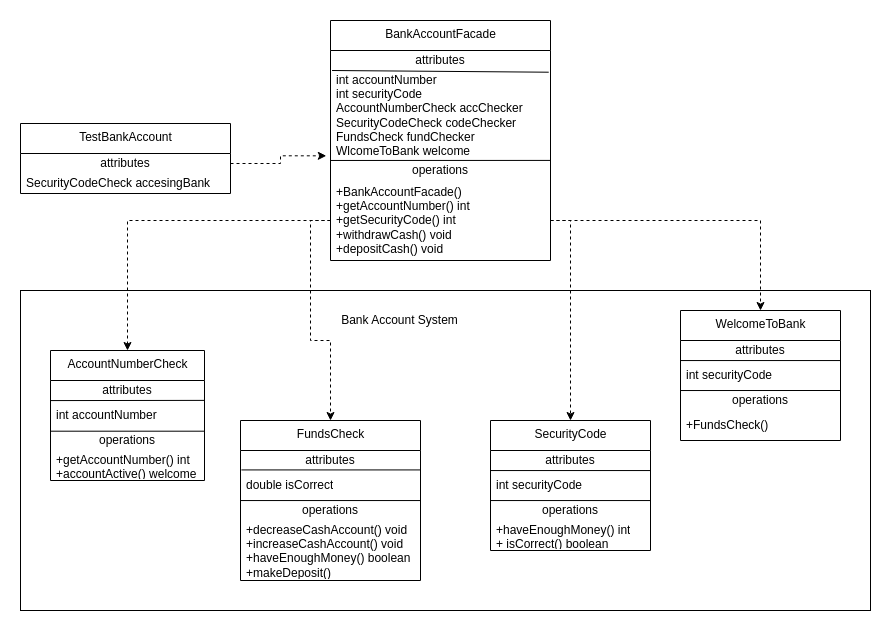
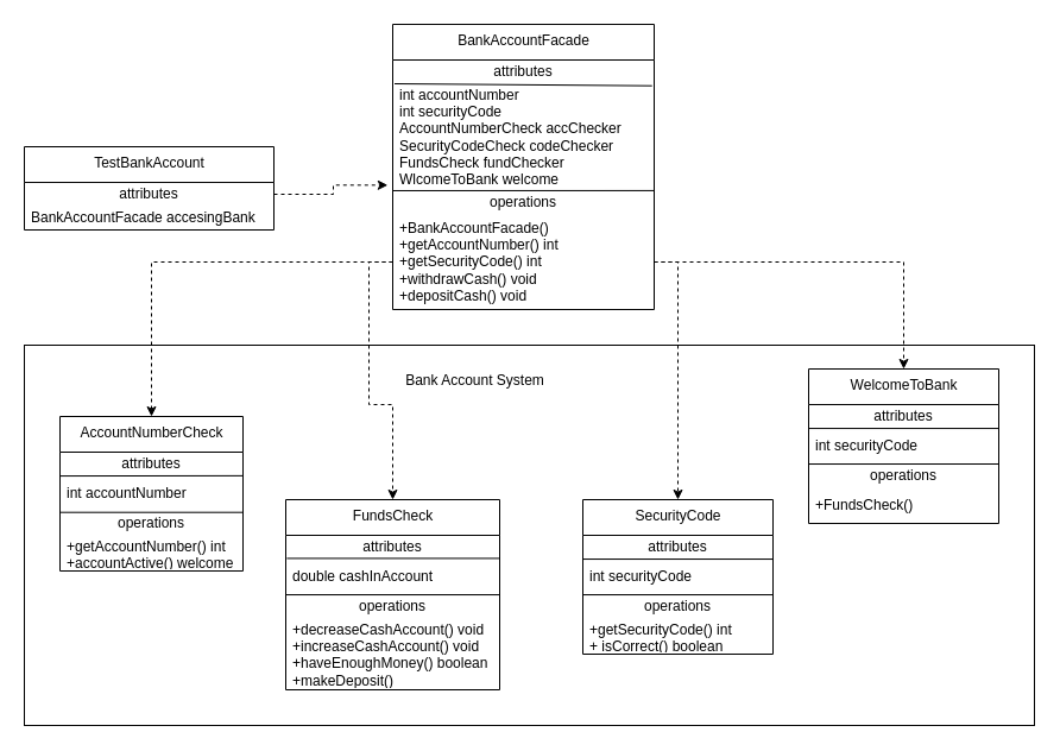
  <mxCell id="0" />
  <mxCell id="1" parent="0" />
  <mxCell id="2" value="BankAccountFacade" style="swimlane;fontStyle=0;align=center;verticalAlign=top;childLayout=stackLayout;horizontal=1;startSize=30;horizontalStack=0;resizeParent=1;resizeParentMax=0;resizeLast=0;collapsible=0;marginBottom=0;html=1;" parent="1" vertex="1"><mxGeometry x="330" y="20" width="220" height="240" as="geometry" /></mxCell>
  <mxCell id="3" value="attributes" style="text;html=1;strokeColor=none;fillColor=none;align=center;verticalAlign=middle;spacingLeft=4;spacingRight=4;overflow=hidden;rotatable=0;points=[[0,0.5],[1,0.5]];portConstraint=eastwest;" parent="2" vertex="1"><mxGeometry y="30" width="220" height="20" as="geometry" /></mxCell>
  <mxCell id="4" value="int accountNumber&lt;br&gt;int securityCode&lt;br&gt;AccountNumberCheck accChecker&lt;br&gt;SecurityCodeCheck codeChecker&lt;br&gt;FundsCheck fundChecker&lt;br&gt;WlcomeToBank welcome" style="text;html=1;align=left;verticalAlign=middle;spacingLeft=4;spacingRight=4;overflow=hidden;rotatable=0;points=[[0,0.5],[1,0.5]];portConstraint=eastwest;" parent="2" vertex="1"><mxGeometry y="50" width="220" height="90" as="geometry" /></mxCell>
  <mxCell id="5" value="operations" style="text;html=1;fillColor=none;align=center;verticalAlign=middle;spacingLeft=4;spacingRight=4;overflow=hidden;rotatable=0;points=[[0,0.5],[1,0.5]];portConstraint=eastwest;" parent="2" vertex="1"><mxGeometry y="140" width="220" height="20" as="geometry" /></mxCell>
  <mxCell id="6" value="" style="endArrow=none;html=1;entryX=0.998;entryY=0.999;entryDx=0;entryDy=0;entryPerimeter=0;exitX=0.001;exitY=-0.001;exitDx=0;exitDy=0;exitPerimeter=0;" parent="2" source="5" target="4" edge="1"><mxGeometry width="50" height="50" relative="1" as="geometry"><mxPoint x="1.65" y="140" as="sourcePoint" /><mxPoint x="218.35" y="141.71" as="targetPoint" /></mxGeometry></mxCell>
  <mxCell id="7" value="+BankAccountFacade()&lt;br&gt;+getAccountNumber() int&lt;br&gt;+getSecurityCode() int&lt;br&gt;+withdrawCash() void&lt;br&gt;+depositCash() void" style="text;html=1;strokeColor=none;fillColor=none;align=left;verticalAlign=middle;spacingLeft=4;spacingRight=4;overflow=hidden;rotatable=0;points=[[0,0.5],[1,0.5]];portConstraint=eastwest;" parent="2" vertex="1"><mxGeometry y="160" width="220" height="80" as="geometry" /></mxCell>
  <mxCell id="8" value="" style="endArrow=none;html=1;entryX=0.992;entryY=0.019;entryDx=0;entryDy=0;entryPerimeter=0;exitX=0.007;exitY=0;exitDx=0;exitDy=0;exitPerimeter=0;" parent="2" source="4" target="4" edge="1"><mxGeometry width="50" height="50" relative="1" as="geometry"><mxPoint x="80" y="330" as="sourcePoint" /><mxPoint x="130" y="280" as="targetPoint" /></mxGeometry></mxCell>
  <mxCell id="9" value="" style="rounded=0;whiteSpace=wrap;html=1;fillColor=none;" parent="1" vertex="1"><mxGeometry y="290" width="850" height="320" as="geometry" x="20" /></mxCell>
  <mxCell id="10" style="edgeStyle=orthogonalEdgeStyle;rounded=0;orthogonalLoop=1;jettySize=auto;html=1;exitX=1;exitY=0.5;exitDx=0;exitDy=0;entryX=0.5;entryY=0;entryDx=0;entryDy=0;dashed=1;" parent="1" source="7" target="39" edge="1"><mxGeometry relative="1" as="geometry"><mxPoint x="780" y="310" as="targetPoint" /></mxGeometry></mxCell>
  <mxCell id="11" style="edgeStyle=orthogonalEdgeStyle;rounded=0;orthogonalLoop=1;jettySize=auto;html=1;exitX=1;exitY=0.5;exitDx=0;exitDy=0;dashed=1;entryX=0.5;entryY=0;entryDx=0;entryDy=0;" parent="1" source="7" target="31" edge="1"><mxGeometry relative="1" as="geometry"><mxPoint x="590" y="380" as="targetPoint" /></mxGeometry></mxCell>
  <mxCell id="12" style="edgeStyle=orthogonalEdgeStyle;rounded=0;orthogonalLoop=1;jettySize=auto;html=1;exitX=0;exitY=0.5;exitDx=0;exitDy=0;dashed=1;" parent="1" source="7" target="17" edge="1"><mxGeometry relative="1" as="geometry"><mxPoint x="135" y="320" as="targetPoint" /></mxGeometry></mxCell>
  <mxCell id="13" value="TestBankAccount" style="swimlane;fontStyle=0;align=center;verticalAlign=top;childLayout=stackLayout;horizontal=1;startSize=30;horizontalStack=0;resizeParent=1;resizeParentMax=0;resizeLast=0;collapsible=0;marginBottom=0;html=1;" parent="1" vertex="1"><mxGeometry y="123" width="210" height="70" as="geometry" x="20" /></mxCell>
  <mxCell id="14" value="attributes" style="text;html=1;strokeColor=none;fillColor=none;align=center;verticalAlign=middle;spacingLeft=4;spacingRight=4;overflow=hidden;rotatable=0;points=[[0,0.5],[1,0.5]];portConstraint=eastwest;" parent="13" vertex="1"><mxGeometry y="30" width="210" height="20" as="geometry" /></mxCell>
- <mxCell id="15" value="SecurityCodeCheck accesingBank" style="text;html=1;strokeColor=none;fillColor=none;align=left;verticalAlign=middle;spacingLeft=4;spacingRight=4;overflow=hidden;rotatable=0;points=[[0,0.5],[1,0.5]];portConstraint=eastwest;" parent="13" vertex="1"><mxGeometry y="50" width="210" height="20" as="geometry" /></mxCell>
+ <mxCell id="15" value="BankAccountFacade accesingBank" style="text;html=1;strokeColor=none;fillColor=none;align=left;verticalAlign=middle;spacingLeft=4;spacingRight=4;overflow=hidden;rotatable=0;points=[[0,0.5],[1,0.5]];portConstraint=eastwest;" parent="13" vertex="1"><mxGeometry y="50" width="210" height="20" as="geometry" /></mxCell>
  <mxCell id="16" style="edgeStyle=orthogonalEdgeStyle;rounded=0;orthogonalLoop=1;jettySize=auto;html=1;exitX=1;exitY=0.5;exitDx=0;exitDy=0;entryX=-0.019;entryY=-0.233;entryDx=0;entryDy=0;entryPerimeter=0;dashed=1;" parent="1" source="14" target="5" edge="1"><mxGeometry relative="1" as="geometry" /></mxCell>
  <mxCell id="17" value="AccountNumberCheck" style="swimlane;fontStyle=0;align=center;verticalAlign=top;childLayout=stackLayout;horizontal=1;startSize=30;horizontalStack=0;resizeParent=1;resizeParentMax=0;resizeLast=0;collapsible=0;marginBottom=0;html=1;" parent="1" vertex="1"><mxGeometry x="50" y="350" width="154" height="130" as="geometry" /></mxCell>
  <mxCell id="18" value="attributes" style="text;html=1;strokeColor=none;fillColor=none;align=center;verticalAlign=middle;spacingLeft=4;spacingRight=4;overflow=hidden;rotatable=0;points=[[0,0.5],[1,0.5]];portConstraint=eastwest;" parent="17" vertex="1"><mxGeometry y="30" width="154" height="20" as="geometry" /></mxCell>
  <mxCell id="19" value="int accountNumber" style="text;html=1;fillColor=none;align=left;verticalAlign=middle;spacingLeft=4;spacingRight=4;overflow=hidden;rotatable=0;points=[[0,0.5],[1,0.5]];portConstraint=eastwest;" parent="17" vertex="1"><mxGeometry y="50" width="154" height="30" as="geometry" /></mxCell>
  <mxCell id="20" value="" style="endArrow=none;html=1;entryX=0.998;entryY=1.023;entryDx=0;entryDy=0;entryPerimeter=0;exitX=-0.002;exitY=0.035;exitDx=0;exitDy=0;exitPerimeter=0;" parent="17" source="21" target="19" edge="1"><mxGeometry width="50" height="50" relative="1" as="geometry"><mxPoint x="60" y="120" as="sourcePoint" /><mxPoint x="110" y="70" as="targetPoint" /></mxGeometry></mxCell>
  <mxCell id="21" value="operations" style="text;html=1;fillColor=none;align=center;verticalAlign=middle;spacingLeft=4;spacingRight=4;overflow=hidden;rotatable=0;points=[[0,0.5],[1,0.5]];portConstraint=eastwest;" parent="17" vertex="1"><mxGeometry y="80" width="154" height="20" as="geometry" /></mxCell>
  <mxCell id="22" value="+getAccountNumber() int&lt;br&gt;+accountActive() welcome" style="text;html=1;strokeColor=none;fillColor=none;align=left;verticalAlign=middle;spacingLeft=4;spacingRight=4;overflow=hidden;rotatable=0;points=[[0,0.5],[1,0.5]];portConstraint=eastwest;" parent="17" vertex="1"><mxGeometry y="100" width="154" height="30" as="geometry" /></mxCell>
  <mxCell id="23" value="" style="endArrow=none;html=1;entryX=0.997;entryY=-0.004;entryDx=0;entryDy=0;entryPerimeter=0;exitX=0;exitY=0.003;exitDx=0;exitDy=0;exitPerimeter=0;" parent="17" source="19" target="19" edge="1"><mxGeometry width="50" height="50" relative="1" as="geometry"><mxPoint x="-2" y="48" as="sourcePoint" /><mxPoint x="210" y="-20" as="targetPoint" /></mxGeometry></mxCell>
  <mxCell id="24" value="FundsCheck" style="swimlane;fontStyle=0;align=center;verticalAlign=top;childLayout=stackLayout;horizontal=1;startSize=30;horizontalStack=0;resizeParent=1;resizeParentMax=0;resizeLast=0;collapsible=0;marginBottom=0;html=1;" parent="1" vertex="1"><mxGeometry x="240" y="420" width="180" height="160" as="geometry" /></mxCell>
  <mxCell id="25" value="attributes" style="text;html=1;strokeColor=none;fillColor=none;align=center;verticalAlign=middle;spacingLeft=4;spacingRight=4;overflow=hidden;rotatable=0;points=[[0,0.5],[1,0.5]];portConstraint=eastwest;" parent="24" vertex="1"><mxGeometry y="30" width="180" height="20" as="geometry" /></mxCell>
  <mxCell id="26" value="" style="endArrow=none;html=1;entryX=0.997;entryY=0.001;entryDx=0;entryDy=0;entryPerimeter=0;exitX=0.002;exitY=0.001;exitDx=0;exitDy=0;exitPerimeter=0;" parent="24" edge="1"><mxGeometry width="50" height="50" relative="1" as="geometry"><mxPoint x="0.9" y="49.43" as="sourcePoint" /><mxPoint x="180.0" y="49.43" as="targetPoint" /></mxGeometry></mxCell>
- <mxCell id="27" value="double isCorrect" style="text;html=1;fillColor=none;align=left;verticalAlign=middle;spacingLeft=4;spacingRight=4;overflow=hidden;rotatable=0;points=[[0,0.5],[1,0.5]];portConstraint=eastwest;" parent="24" vertex="1"><mxGeometry y="50" width="180" height="30" as="geometry" /></mxCell>
+ <mxCell id="27" value="double cashInAccount" style="text;html=1;fillColor=none;align=left;verticalAlign=middle;spacingLeft=4;spacingRight=4;overflow=hidden;rotatable=0;points=[[0,0.5],[1,0.5]];portConstraint=eastwest;" parent="24" vertex="1"><mxGeometry y="50" width="180" height="30" as="geometry" /></mxCell>
  <mxCell id="28" value="operations" style="text;html=1;fillColor=none;align=center;verticalAlign=middle;spacingLeft=4;spacingRight=4;overflow=hidden;rotatable=0;points=[[0,0.5],[1,0.5]];portConstraint=eastwest;" parent="24" vertex="1"><mxGeometry y="80" width="180" height="20" as="geometry" /></mxCell>
  <mxCell id="29" value="+decreaseCashAccount() void&lt;br&gt;+increaseCashAccount() void&lt;br&gt;+haveEnoughMoney() boolean&lt;br&gt;+makeDeposit()" style="text;html=1;strokeColor=none;fillColor=none;align=left;verticalAlign=middle;spacingLeft=4;spacingRight=4;overflow=hidden;rotatable=0;points=[[0,0.5],[1,0.5]];portConstraint=eastwest;" parent="24" vertex="1"><mxGeometry y="100" width="180" height="60" as="geometry" /></mxCell>
  <mxCell id="30" value="" style="endArrow=none;html=1;entryX=1.002;entryY=0.003;entryDx=0;entryDy=0;entryPerimeter=0;exitX=0.002;exitY=0.003;exitDx=0;exitDy=0;exitPerimeter=0;" parent="24" source="28" target="28" edge="1"><mxGeometry width="50" height="50" relative="1" as="geometry"><mxPoint x="150" as="sourcePoint" /><mxPoint x="200" y="-50" as="targetPoint" /></mxGeometry></mxCell>
  <mxCell id="31" value="SecurityCode" style="swimlane;fontStyle=0;align=center;verticalAlign=top;childLayout=stackLayout;horizontal=1;startSize=30;horizontalStack=0;resizeParent=1;resizeParentMax=0;resizeLast=0;collapsible=0;marginBottom=0;html=1;" parent="1" vertex="1"><mxGeometry x="490" y="420" width="160" height="130" as="geometry" /></mxCell>
  <mxCell id="32" value="attributes" style="text;html=1;strokeColor=none;fillColor=none;align=center;verticalAlign=middle;spacingLeft=4;spacingRight=4;overflow=hidden;rotatable=0;points=[[0,0.5],[1,0.5]];portConstraint=eastwest;" parent="31" vertex="1"><mxGeometry y="30" width="160" height="20" as="geometry" /></mxCell>
  <mxCell id="33" value="int securityCode" style="text;html=1;fillColor=none;align=left;verticalAlign=middle;spacingLeft=4;spacingRight=4;overflow=hidden;rotatable=0;points=[[0,0.5],[1,0.5]];portConstraint=eastwest;" parent="31" vertex="1"><mxGeometry y="50" width="160" height="30" as="geometry" /></mxCell>
  <mxCell id="34" value="operations" style="text;html=1;fillColor=none;align=center;verticalAlign=middle;spacingLeft=4;spacingRight=4;overflow=hidden;rotatable=0;points=[[0,0.5],[1,0.5]];portConstraint=eastwest;" parent="31" vertex="1"><mxGeometry y="80" width="160" height="20" as="geometry" /></mxCell>
- <mxCell id="35" value="+haveEnoughMoney() int&lt;br&gt;+ isCorrect() boolean" style="text;html=1;strokeColor=none;fillColor=none;align=left;verticalAlign=middle;spacingLeft=4;spacingRight=4;overflow=hidden;rotatable=0;points=[[0,0.5],[1,0.5]];portConstraint=eastwest;" parent="31" vertex="1"><mxGeometry y="100" width="160" height="30" as="geometry" /></mxCell>
+ <mxCell id="35" value="+getSecurityCode() int&lt;br&gt;+ isCorrect() boolean" style="text;html=1;strokeColor=none;fillColor=none;align=left;verticalAlign=middle;spacingLeft=4;spacingRight=4;overflow=hidden;rotatable=0;points=[[0,0.5],[1,0.5]];portConstraint=eastwest;" parent="31" vertex="1"><mxGeometry y="100" width="160" height="30" as="geometry" /></mxCell>
  <mxCell id="36" value="" style="endArrow=none;html=1;entryX=0.997;entryY=0.002;entryDx=0;entryDy=0;entryPerimeter=0;exitX=0.003;exitY=0.002;exitDx=0;exitDy=0;exitPerimeter=0;" edge="1" parent="31" source="33" target="33"><mxGeometry width="50" height="50" relative="1" as="geometry"><mxPoint x="200" y="140" as="sourcePoint" /><mxPoint x="250" y="90" as="targetPoint" /></mxGeometry></mxCell>
  <mxCell id="37" value="" style="endArrow=none;html=1;entryX=1;entryY=0.003;entryDx=0;entryDy=0;entryPerimeter=0;exitX=0.003;exitY=0.003;exitDx=0;exitDy=0;exitPerimeter=0;" edge="1" parent="31" source="34" target="34"><mxGeometry width="50" height="50" relative="1" as="geometry"><mxPoint x="240" y="160" as="sourcePoint" /><mxPoint x="290" y="110" as="targetPoint" /></mxGeometry></mxCell>
  <mxCell id="38" style="edgeStyle=orthogonalEdgeStyle;rounded=0;orthogonalLoop=1;jettySize=auto;html=1;exitX=0;exitY=0.5;exitDx=0;exitDy=0;dashed=1;" parent="1" source="7" target="24" edge="1"><mxGeometry relative="1" as="geometry" /></mxCell>
  <mxCell id="39" value="WelcomeToBank" style="swimlane;fontStyle=0;align=center;verticalAlign=top;childLayout=stackLayout;horizontal=1;startSize=30;horizontalStack=0;resizeParent=1;resizeParentMax=0;resizeLast=0;collapsible=0;marginBottom=0;html=1;" parent="1" vertex="1"><mxGeometry x="680" y="310" width="160" height="130" as="geometry" /></mxCell>
  <mxCell id="40" value="attributes" style="text;html=1;strokeColor=none;fillColor=none;align=center;verticalAlign=middle;spacingLeft=4;spacingRight=4;overflow=hidden;rotatable=0;points=[[0,0.5],[1,0.5]];portConstraint=eastwest;" parent="39" vertex="1"><mxGeometry y="30" width="160" height="20" as="geometry" /></mxCell>
  <mxCell id="41" value="int securityCode" style="text;html=1;fillColor=none;align=left;verticalAlign=middle;spacingLeft=4;spacingRight=4;overflow=hidden;rotatable=0;points=[[0,0.5],[1,0.5]];portConstraint=eastwest;" parent="39" vertex="1"><mxGeometry y="50" width="160" height="30" as="geometry" /></mxCell>
  <mxCell id="42" value="operations" style="text;html=1;fillColor=none;align=center;verticalAlign=middle;spacingLeft=4;spacingRight=4;overflow=hidden;rotatable=0;points=[[0,0.5],[1,0.5]];portConstraint=eastwest;" parent="39" vertex="1"><mxGeometry y="80" width="160" height="20" as="geometry" /></mxCell>
  <mxCell id="43" value="+FundsCheck()" style="text;html=1;strokeColor=none;fillColor=none;align=left;verticalAlign=middle;spacingLeft=4;spacingRight=4;overflow=hidden;rotatable=0;points=[[0,0.5],[1,0.5]];portConstraint=eastwest;" parent="39" vertex="1"><mxGeometry y="100" width="160" height="30" as="geometry" /></mxCell>
  <mxCell id="44" value="" style="endArrow=none;html=1;entryX=0.997;entryY=0.002;entryDx=0;entryDy=0;entryPerimeter=0;exitX=0.003;exitY=0.002;exitDx=0;exitDy=0;exitPerimeter=0;" edge="1" parent="39" source="41" target="41"><mxGeometry width="50" height="50" relative="1" as="geometry"><mxPoint x="30" y="220" as="sourcePoint" /><mxPoint x="80" y="170" as="targetPoint" /></mxGeometry></mxCell>
  <mxCell id="45" value="" style="endArrow=none;html=1;exitX=-0.002;exitY=0.002;exitDx=0;exitDy=0;exitPerimeter=0;entryX=0.998;entryY=1;entryDx=0;entryDy=0;entryPerimeter=0;" edge="1" parent="39" source="42" target="41"><mxGeometry width="50" height="50" relative="1" as="geometry"><mxPoint x="70" y="240" as="sourcePoint" /><mxPoint x="120" y="190" as="targetPoint" /></mxGeometry></mxCell>
  <mxCell id="46" style="edgeStyle=orthogonalEdgeStyle;rounded=0;orthogonalLoop=1;jettySize=auto;html=1;exitX=0.5;exitY=1;exitDx=0;exitDy=0;dashed=1;" parent="1" source="9" target="9" edge="1"><mxGeometry relative="1" as="geometry" /></mxCell>
  <mxCell id="47" value="Bank Account System" style="text;html=1;strokeColor=none;fillColor=none;align=center;verticalAlign=middle;whiteSpace=wrap;rounded=0;" vertex="1" parent="1"><mxGeometry x="327" y="310" width="145" height="20" as="geometry" /></mxCell>
